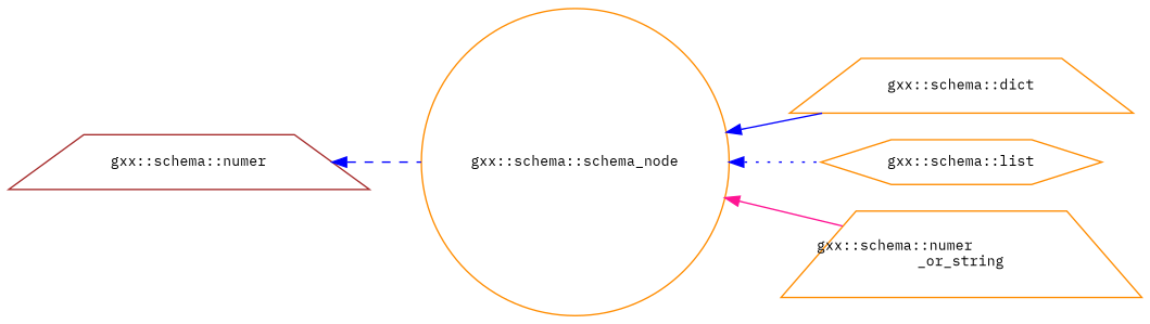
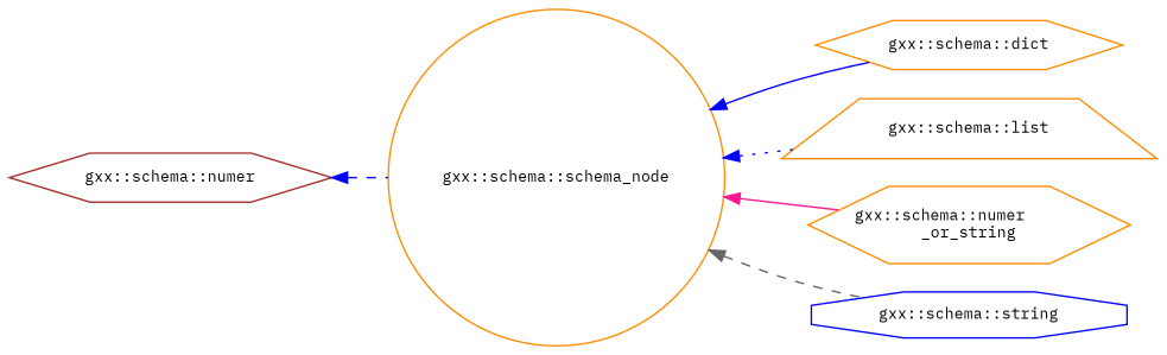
  digraph {
    fontname="IBM Plex Mono"
    rankdir=LR
    node [color=darkorange fillcolor=white fontname="IBM Plex Mono" fontsize=10 shape=hexagon style=filled]
    edge [color=blue dir=back fontname="IBM Plex Mono" fontsize=10 labelfontname=Helvetica labelfontsize=10 style=solid]
    n1 [height=0.2 label="gxx::schema::schema_node" shape=circle width=0.4]
-   n2 [height=0.2 label="gxx::schema::dict" shape=trapezium width=0.4]
-   n3 [height=0.2 label="gxx::schema::list" width=0.4]
-   n4 [height=0.2 label="gxx::schema::numer\l_or_string" shape=trapezium width=0.4]
-   n6 [color=brown height=0.2 label="gxx::schema::numer" shape=trapezium width=0.4]
+   n2 [height=0.2 label="gxx::schema::dict" width=0.4]
+   n3 [height=0.2 label="gxx::schema::list" shape=trapezium width=0.4]
+   n4 [height=0.2 label="gxx::schema::numer\l_or_string" width=0.4]
+   n5 [color=blue height=0.2 label="gxx::schema::string" shape=octagon width=0.4]
+   n6 [color=brown height=0.2 label="gxx::schema::numer" width=0.4]
    n1 -> n2
    n1 -> n3 [style=dotted]
    n1 -> n4 [color=deeppink]
+   n1 -> n5 [color=gray40 style=dashed]
    n6 -> n1 [style=dashed]
  }
